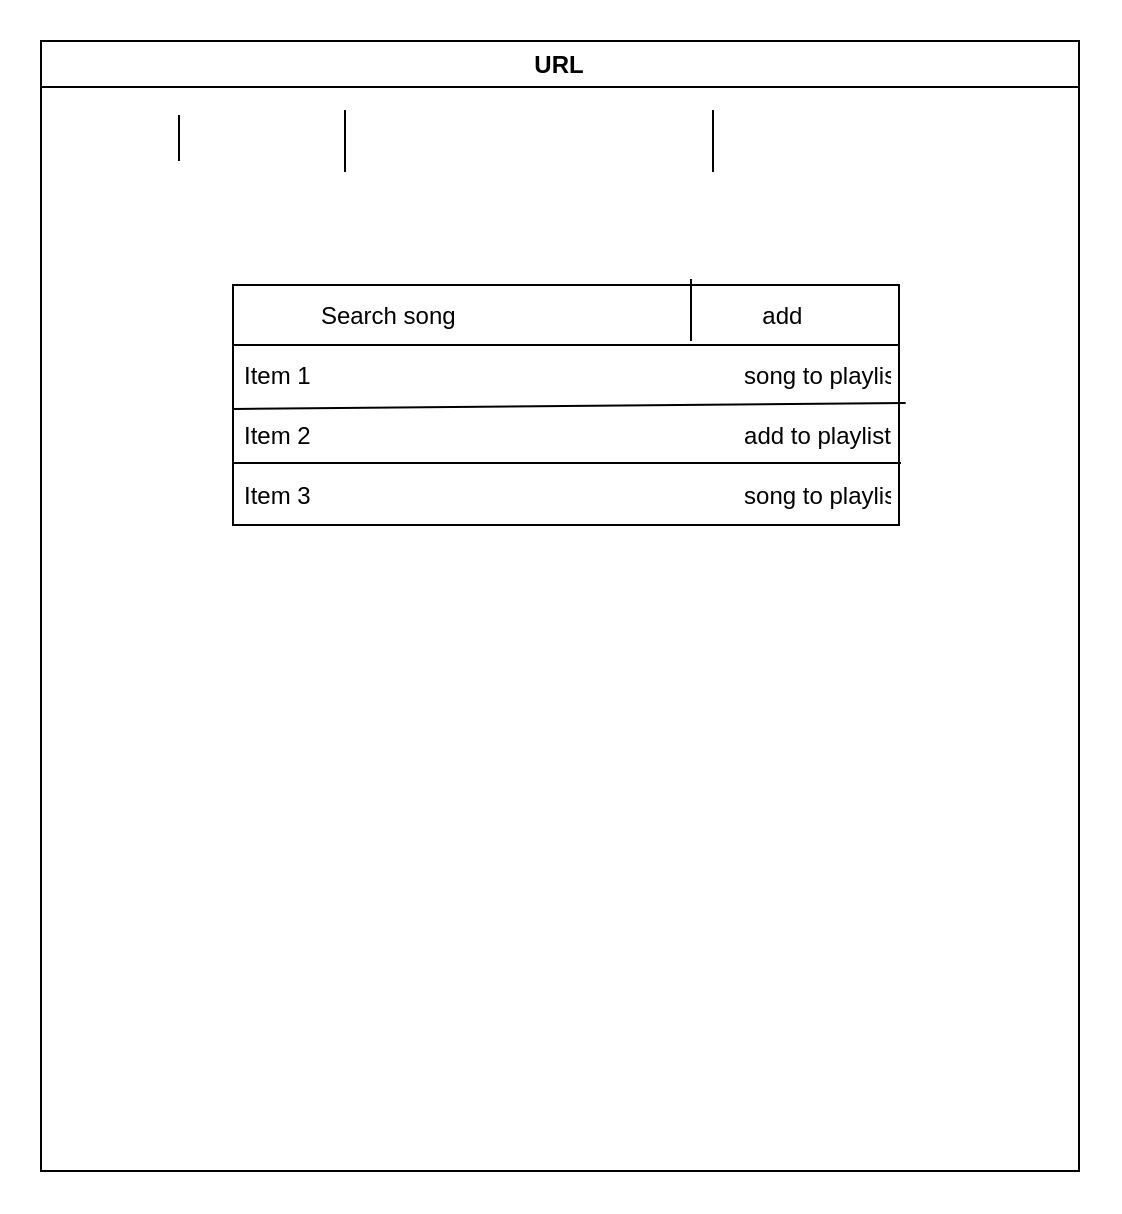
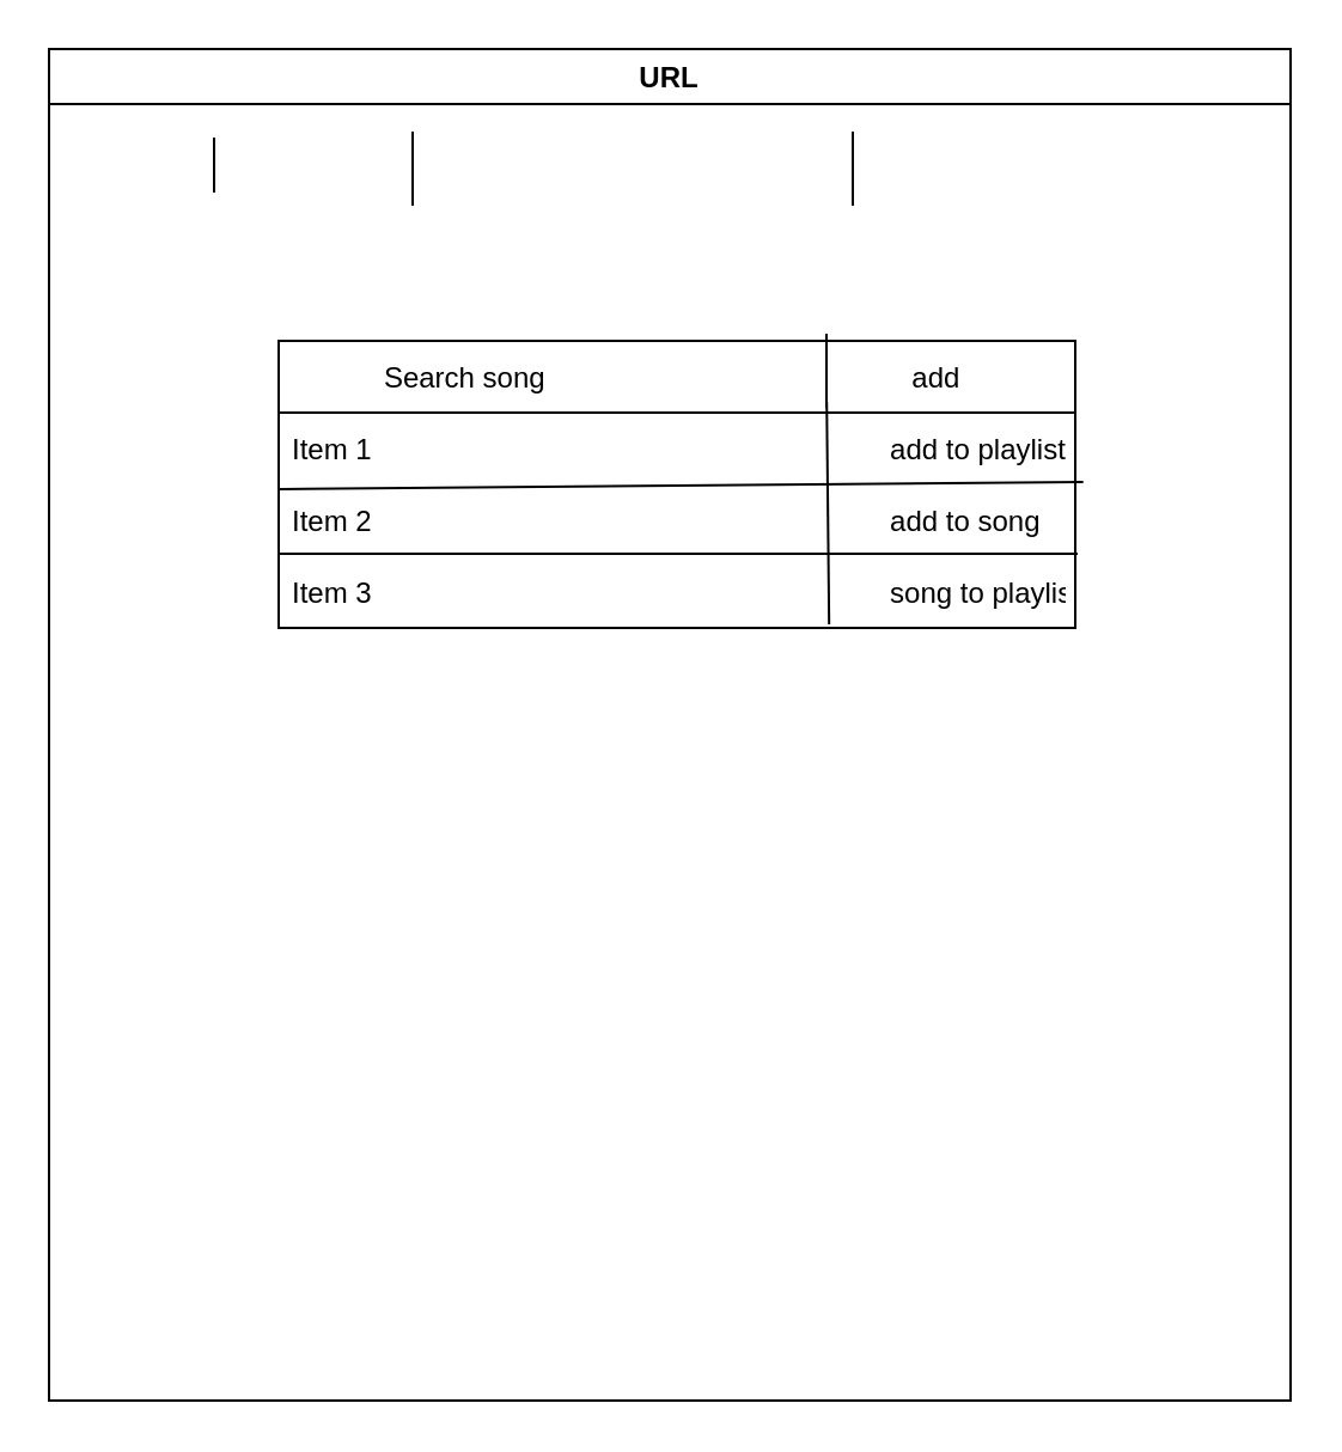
  <mxCell id="0" />
  <mxCell id="1" parent="0" />
  <mxCell id="2" value="URL" style="swimlane;" vertex="1" parent="1"><mxGeometry x="20" y="20" width="519" height="565" as="geometry" /></mxCell>
  <mxCell id="3" value="" style="endArrow=none;html=1;" edge="1" parent="2"><mxGeometry width="50" height="50" relative="1" as="geometry"><mxPoint x="69" y="60" as="sourcePoint" /><mxPoint x="69" y="37" as="targetPoint" /></mxGeometry></mxCell>
  <mxCell id="4" value="" style="endArrow=none;html=1;" edge="1" parent="2"><mxGeometry width="50" height="50" relative="1" as="geometry"><mxPoint x="152" y="65.5" as="sourcePoint" /><mxPoint x="152" y="34.5" as="targetPoint" /></mxGeometry></mxCell>
  <mxCell id="5" value="" style="endArrow=none;html=1;" edge="1" parent="2"><mxGeometry width="50" height="50" relative="1" as="geometry"><mxPoint x="336" y="65.5" as="sourcePoint" /><mxPoint x="336" y="34.5" as="targetPoint" /></mxGeometry></mxCell>
  <mxCell id="6" value="Search song                                              add " style="swimlane;fontStyle=0;childLayout=stackLayout;horizontal=1;startSize=30;horizontalStack=0;resizeParent=1;resizeParentMax=0;resizeLast=0;collapsible=1;marginBottom=0;" vertex="1" parent="2"><mxGeometry x="96" y="122" width="333" height="120" as="geometry" /></mxCell>
  <mxCell id="7" value="" style="endArrow=none;html=1;" edge="1" parent="6"><mxGeometry width="50" height="50" relative="1" as="geometry"><mxPoint x="229" y="28" as="sourcePoint" /><mxPoint x="229" y="-3" as="targetPoint" /><Array as="points"><mxPoint x="229" y="12" /></Array></mxGeometry></mxCell>
- <mxCell id="8" value="Item 1                                                                 song to playlist" style="text;strokeColor=none;fillColor=none;align=left;verticalAlign=middle;spacingLeft=4;spacingRight=4;overflow=hidden;points=[[0,0.5],[1,0.5]];portConstraint=eastwest;rotatable=0;" vertex="1" parent="6"><mxGeometry y="30" width="333" height="30" as="geometry" /></mxCell>
+ <mxCell id="8" value="Item 1                                                                 add to playlist" style="text;strokeColor=none;fillColor=none;align=left;verticalAlign=middle;spacingLeft=4;spacingRight=4;overflow=hidden;points=[[0,0.5],[1,0.5]];portConstraint=eastwest;rotatable=0;" vertex="1" parent="6"><mxGeometry y="30" width="333" height="30" as="geometry" /></mxCell>
  <mxCell id="9" value="" style="endArrow=none;html=1;entryX=1.01;entryY=-0.033;entryDx=0;entryDy=0;entryPerimeter=0;" edge="1" parent="6" target="10"><mxGeometry width="50" height="50" relative="1" as="geometry"><mxPoint y="62" as="sourcePoint" /><mxPoint x="224" y="62" as="targetPoint" /></mxGeometry></mxCell>
- <mxCell id="10" value="Item 2                                                                 add to playlist" style="text;strokeColor=none;fillColor=none;align=left;verticalAlign=middle;spacingLeft=4;spacingRight=4;overflow=hidden;points=[[0,0.5],[1,0.5]];portConstraint=eastwest;rotatable=0;" vertex="1" parent="6"><mxGeometry y="60" width="333" height="30" as="geometry" /></mxCell>
+ <mxCell id="10" value="Item 2                                                                 add to song" style="text;strokeColor=none;fillColor=none;align=left;verticalAlign=middle;spacingLeft=4;spacingRight=4;overflow=hidden;points=[[0,0.5],[1,0.5]];portConstraint=eastwest;rotatable=0;" vertex="1" parent="6"><mxGeometry y="60" width="333" height="30" as="geometry" /></mxCell>
+ <mxCell id="11" value="" style="endArrow=none;html=1;exitX=0.691;exitY=0.95;exitDx=0;exitDy=0;exitPerimeter=0;entryX=0.688;entryY=0.213;entryDx=0;entryDy=0;entryPerimeter=0;" edge="1" parent="6" source="13" target="6"><mxGeometry width="50" height="50" relative="1" as="geometry"><mxPoint x="203" y="98" as="sourcePoint" /><mxPoint x="253" y="48" as="targetPoint" /><Array as="points" /></mxGeometry></mxCell>
  <mxCell id="12" value="" style="endArrow=none;html=1;entryX=1.003;entryY=-0.033;entryDx=0;entryDy=0;entryPerimeter=0;" edge="1" parent="6" target="13"><mxGeometry width="50" height="50" relative="1" as="geometry"><mxPoint y="89" as="sourcePoint" /><mxPoint x="224" y="89" as="targetPoint" /></mxGeometry></mxCell>
  <mxCell id="13" value="Item 3                                                                 song to playlist" style="text;strokeColor=none;fillColor=none;align=left;verticalAlign=middle;spacingLeft=4;spacingRight=4;overflow=hidden;points=[[0,0.5],[1,0.5]];portConstraint=eastwest;rotatable=0;" vertex="1" parent="6"><mxGeometry y="90" width="333" height="30" as="geometry" /></mxCell>
